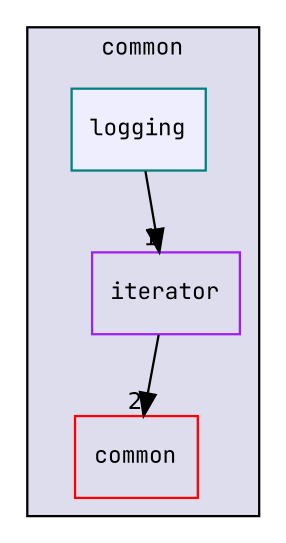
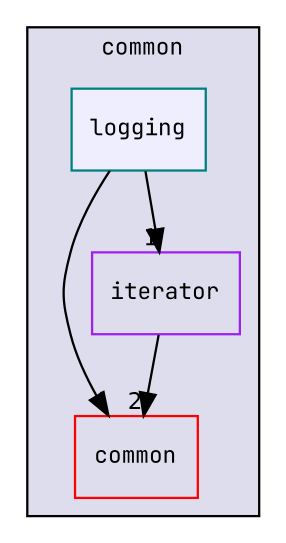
  digraph {
    compound=true
    fontname="JetBrains Mono"
    node [fontname="JetBrains Mono" fontsize=10 shape=box]
    edge [color=black fontname="JetBrains Mono" labeldistance=1.5 labelfontname=Helvetica labelfontsize=10]
    n1 [color=red label=common]
    n2 [color=purple label=iterator]
    n3 [color=teal fillcolor="#eeeeff" label=logging pencolor=black style=filled]
    subgraph cluster_1 {
      bgcolor="#ddddee"
      fontsize=10
      label=common
      pencolor=black
      n1
      n2
      n3
    }
    n2 -> n1 [headlabel=2]
+   n3 -> n1 [headlabel=4]
    n3 -> n2 [headlabel=1]
  }
